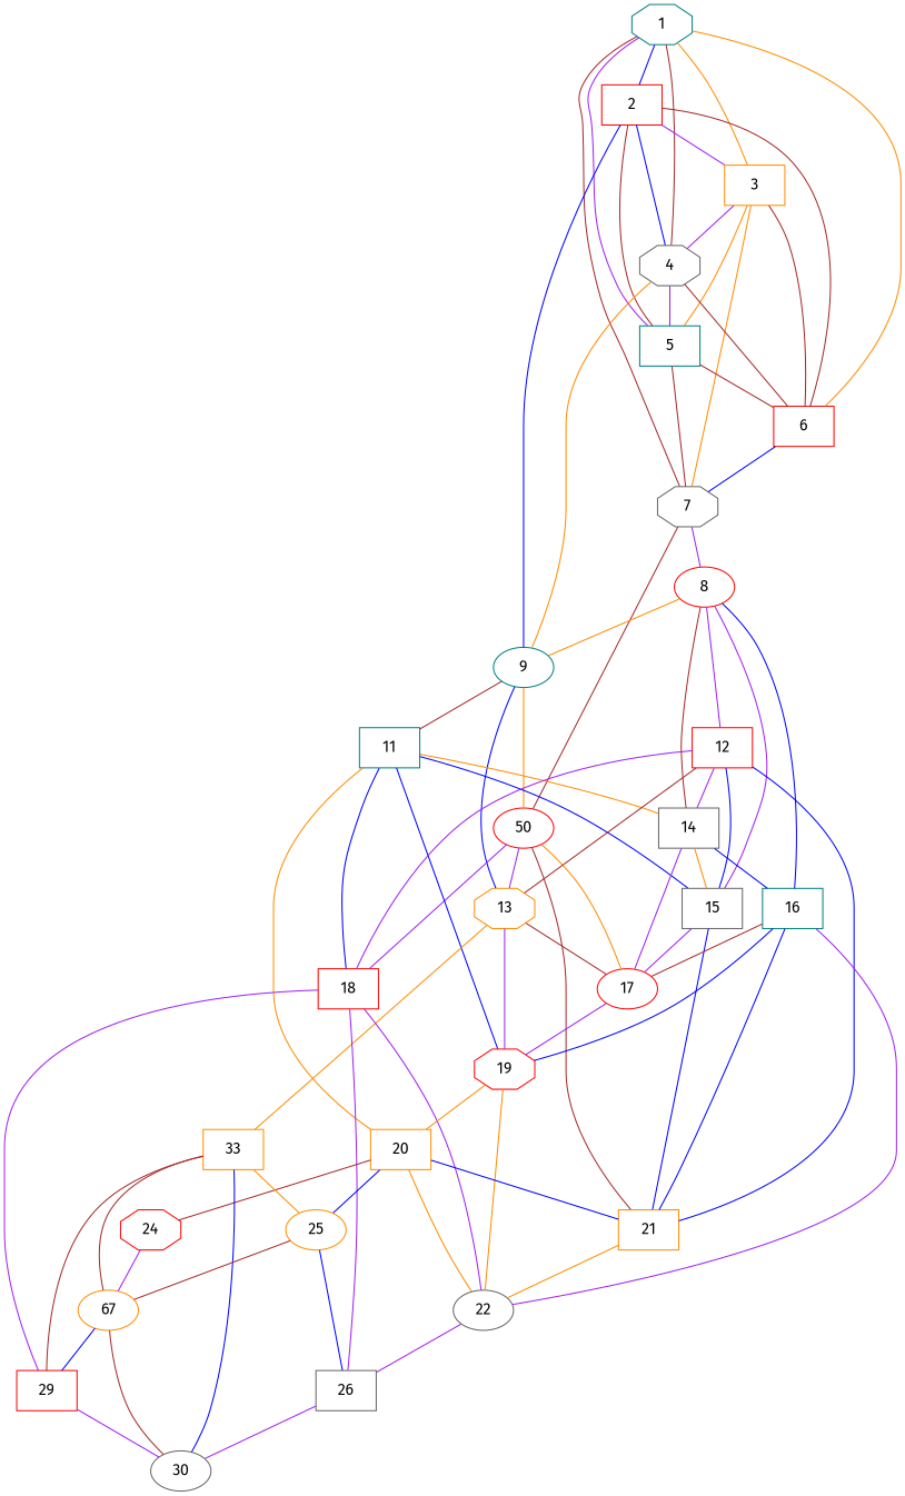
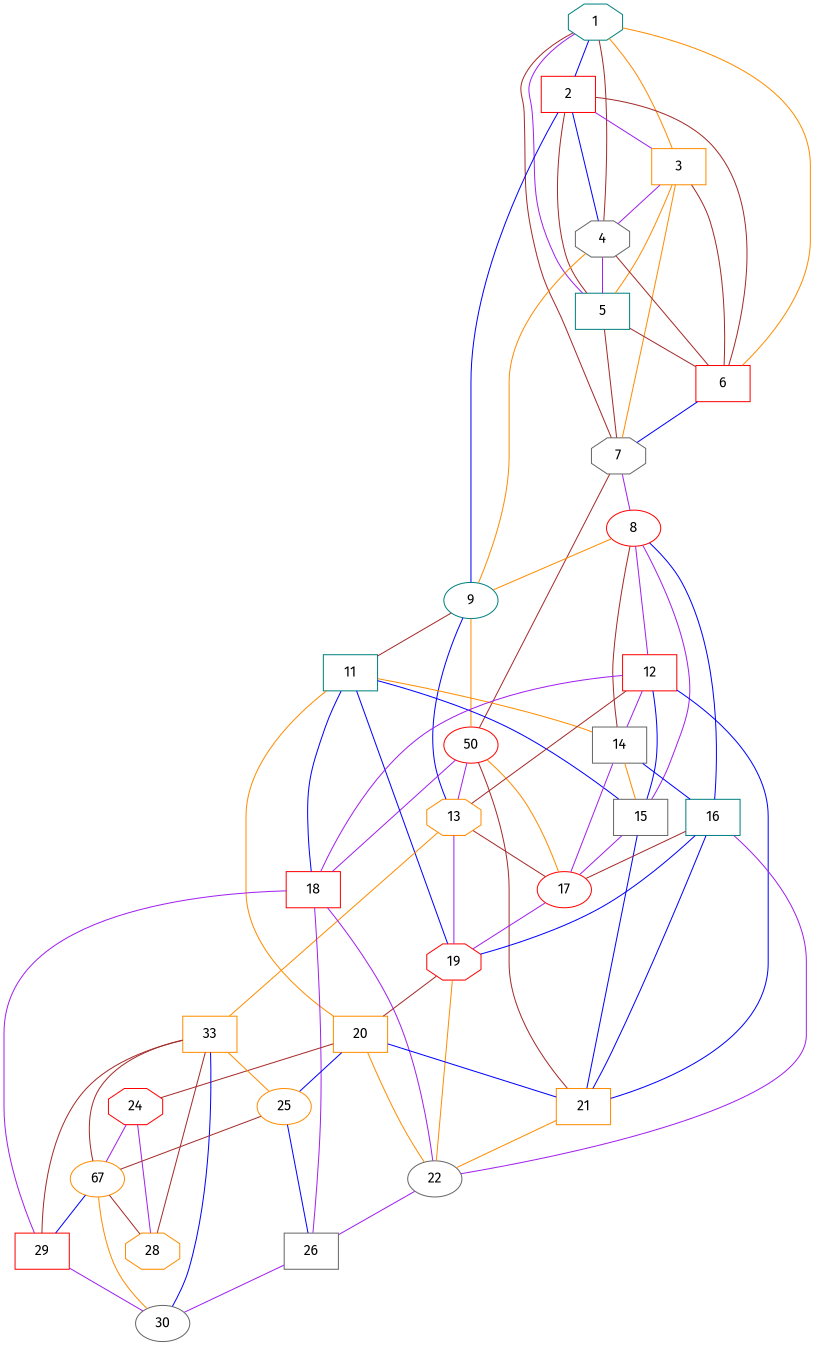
  graph {
    fontname="Fira Sans"
    node [color=red fontname="Fira Sans" shape=box]
    edge [color=purple fontname="Fira Sans"]
    1 [color=teal shape=octagon]
    2
    3 [color=darkorange]
    4 [color=gray40 shape=octagon]
    5 [color=teal]
    6
    7 [color=gray40 shape=octagon]
    9 [color=teal shape=ellipse]
    8 [shape=ellipse]
    n10 [label=50 shape=ellipse]
    11 [color=teal]
    13 [color=darkorange shape=octagon]
    12
    14 [color=gray40]
    15 [color=gray40]
    16 [color=teal]
    17 [shape=ellipse]
    18
    21 [color=darkorange]
    19 [shape=octagon]
    22 [color=gray40 shape=ellipse]
    20 [color=darkorange]
    n23 [color=darkorange label=33]
    26 [color=gray40]
    29
    24 [shape=octagon]
    25 [color=darkorange shape=ellipse]
    n28 [color=darkorange label=67 shape=ellipse]
+   28 [color=darkorange shape=octagon]
    30 [color=gray40 shape=ellipse]
    1 -- 2 [color=blue]
    1 -- 3 [color=darkorange]
    1 -- 4 [color=brown]
    1 -- 5
    1 -- 6 [color=darkorange]
    1 -- 7 [color=brown]
    2 -- 3
    2 -- 4 [color=blue]
    2 -- 5 [color=brown]
    2 -- 6 [color=brown]
    2 -- 9 [color=blue]
    3 -- 4
    3 -- 5 [color=darkorange]
    3 -- 6 [color=brown]
    3 -- 7 [color=darkorange]
    4 -- 5
    4 -- 6 [color=brown]
    4 -- 9 [color=darkorange]
    5 -- 6 [color=brown]
    5 -- 7 [color=brown]
    6 -- 7 [color=blue]
    7 -- 8
    7 -- n10 [color=brown]
    9 -- n10 [color=darkorange]
    9 -- 11 [color=brown]
    9 -- 13 [color=blue]
    8 -- 9 [color=darkorange]
    8 -- 12
    8 -- 14 [color=brown]
    8 -- 15
    8 -- 16 [color=blue]
    n10 -- 13
    n10 -- 17 [color=darkorange]
    n10 -- 18
    n10 -- 21 [color=brown]
    11 -- 14 [color=darkorange]
    11 -- 15 [color=blue]
    11 -- 18 [color=blue]
    11 -- 19 [color=blue]
    11 -- 20 [color=darkorange]
    13 -- 17 [color=brown]
    13 -- 19
    13 -- n23 [color=darkorange]
    12 -- 13 [color=brown]
    12 -- 14
    12 -- 15 [color=blue]
    12 -- 18
    12 -- 21 [color=blue]
    14 -- 15 [color=darkorange]
    14 -- 16 [color=blue]
    14 -- 17
    15 -- 17
    15 -- 21 [color=blue]
    16 -- 17 [color=brown]
    16 -- 21 [color=blue]
    16 -- 19 [color=blue]
    16 -- 22
    17 -- 19
    18 -- 22
    18 -- 26
    18 -- 29
    21 -- 22 [color=darkorange]
    19 -- 22 [color=darkorange]
-   19 -- 20 [color=darkorange]
+   19 -- 20 [color=brown]
    22 -- 26
    20 -- 21 [color=blue]
    20 -- 22 [color=darkorange]
    20 -- 24 [color=brown]
    20 -- 25 [color=blue]
    n23 -- 29 [color=brown]
    n23 -- 25 [color=darkorange]
    n23 -- n28 [color=brown]
+   n23 -- 28 [color=brown]
    n23 -- 30 [color=blue]
    26 -- 30
    29 -- 30
    24 -- n28
+   24 -- 28
    25 -- 26 [color=blue]
    25 -- n28 [color=brown]
    n28 -- 29 [color=blue]
-   n28 -- 30 [color=brown]
+   n28 -- 28 [color=brown]
+   n28 -- 30 [color=darkorange]
  }
